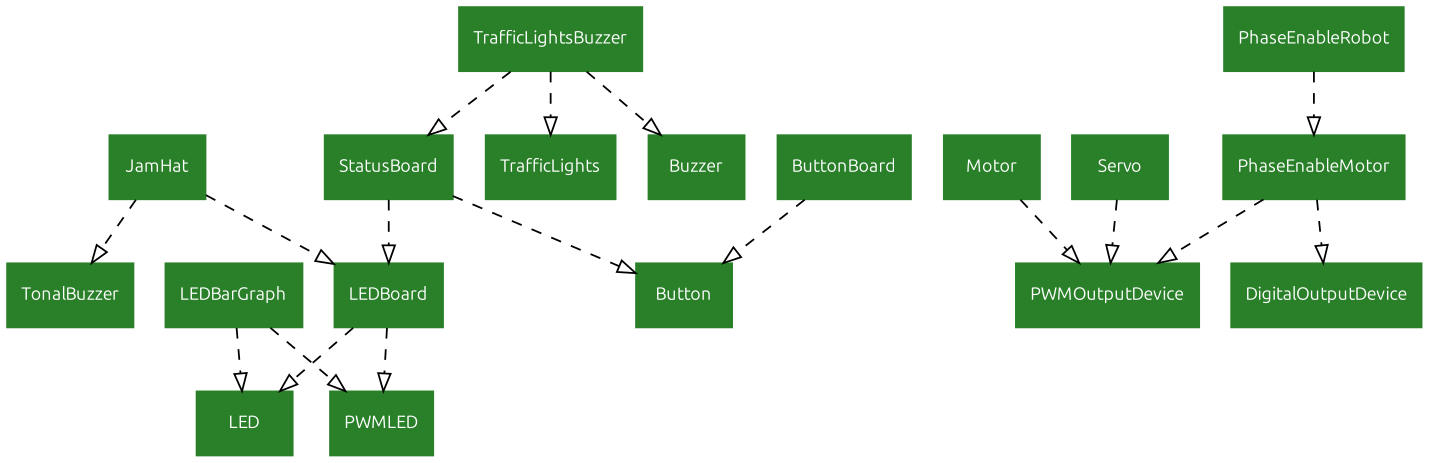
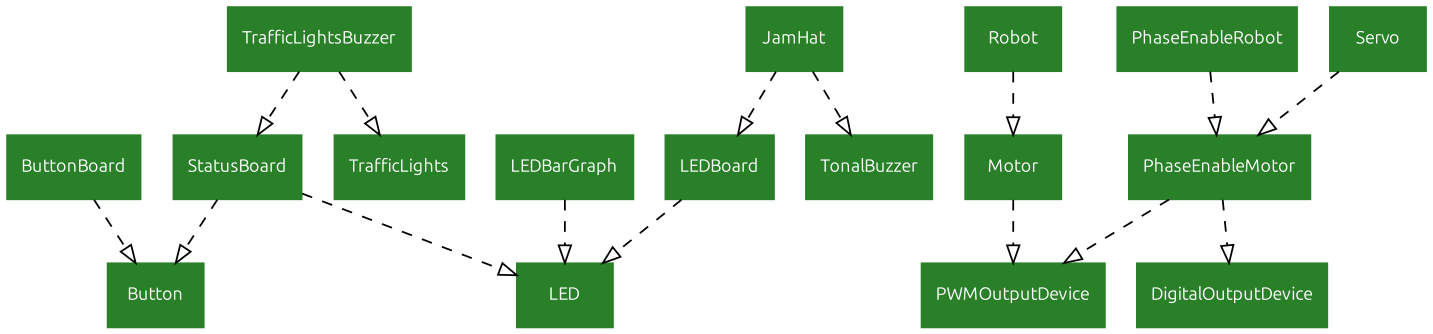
  digraph {
    fontname=Ubuntu
    rankdir=TB
    node [color="#298029" fontcolor="#ffffff" fontname=Ubuntu fontsize=10 shape=rect style=filled]
    edge [arrowhead=onormal fontname=Ubuntu style=dashed]
    LEDBoard
    LED
-   PWMLED
    LEDBarGraph
    ButtonBoard
    Button
    TrafficLightsBuzzer
    TrafficLights
-   Buzzer
    StatusBoard
    JamHat
    TonalBuzzer
+   Robot
    Motor
    PWMOutputDevice
    PhaseEnableRobot
    PhaseEnableMotor
    DigitalOutputDevice
    Servo
    LEDBoard -> LED
-   LEDBoard -> PWMLED
    LEDBarGraph -> LED
-   LEDBarGraph -> PWMLED
    ButtonBoard -> Button
    TrafficLightsBuzzer -> TrafficLights
-   TrafficLightsBuzzer -> Buzzer
    TrafficLightsBuzzer -> StatusBoard
-   StatusBoard -> LEDBoard
+   StatusBoard -> LED
    StatusBoard -> Button
    JamHat -> LEDBoard
    JamHat -> TonalBuzzer
+   Robot -> Motor
    Motor -> PWMOutputDevice
    PhaseEnableRobot -> PhaseEnableMotor
    PhaseEnableMotor -> PWMOutputDevice
    PhaseEnableMotor -> DigitalOutputDevice
-   Servo -> PWMOutputDevice
+   Servo -> PhaseEnableMotor
  }
